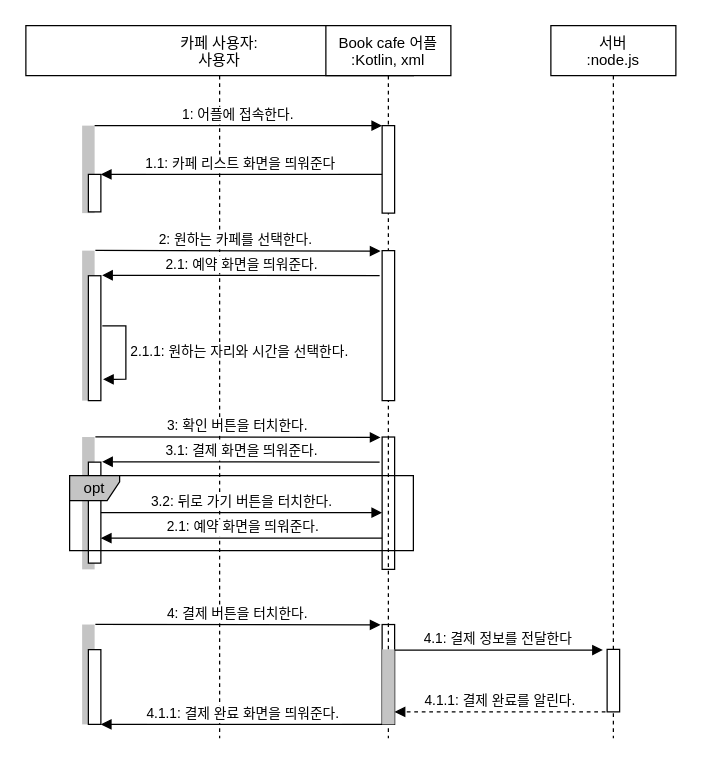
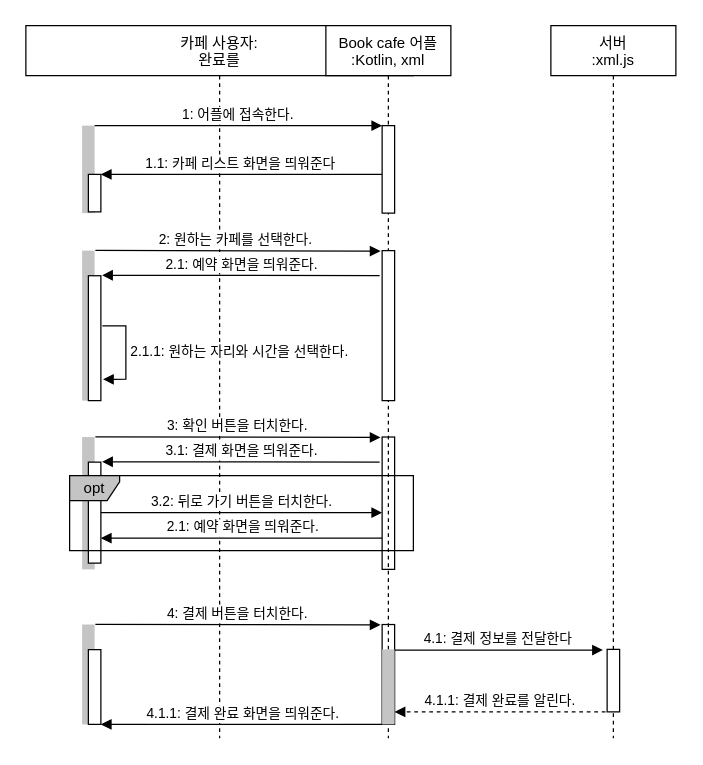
  <mxCell id="0" />
  <mxCell id="1" parent="0" />
- <mxCell id="2" value="카페 사용자:&#10;사용자" style="shape=umlLifeline;perimeter=lifelinePerimeter;container=1;collapsible=0;recursiveResize=0;rounded=0;shadow=0;strokeWidth=1;" parent="1" vertex="1"><mxGeometry x="20" y="20" width="310" height="570" as="geometry" /></mxCell>
+ <mxCell id="2" value="카페 사용자:&#10;완료를" style="shape=umlLifeline;perimeter=lifelinePerimeter;container=1;collapsible=0;recursiveResize=0;rounded=0;shadow=0;strokeWidth=1;" parent="1" vertex="1"><mxGeometry x="20" y="20" width="310" height="570" as="geometry" /></mxCell>
  <mxCell id="3" value="" style="points=[];perimeter=orthogonalPerimeter;rounded=0;shadow=0;strokeWidth=1;fillColor=#C4C4C4;strokeColor=none;" parent="2" vertex="1"><mxGeometry x="45" y="80" width="10" height="70" as="geometry" /></mxCell>
  <mxCell id="4" value="" style="points=[];perimeter=orthogonalPerimeter;rounded=0;shadow=0;strokeWidth=1;" parent="2" vertex="1"><mxGeometry x="50" y="119" width="10" height="30" as="geometry" /></mxCell>
  <mxCell id="5" value="" style="points=[];perimeter=orthogonalPerimeter;rounded=0;shadow=0;strokeWidth=1;fillColor=#C4C4C4;strokeColor=none;" vertex="1" parent="2"><mxGeometry x="45" y="180" width="10" height="120" as="geometry" /></mxCell>
  <mxCell id="6" value="" style="points=[];perimeter=orthogonalPerimeter;rounded=0;shadow=0;strokeWidth=1;" vertex="1" parent="2"><mxGeometry x="50" y="200.09" width="10" height="99.91" as="geometry" /></mxCell>
  <mxCell id="7" value="&lt;span style=&quot;text-align: center&quot;&gt;2.1.1: 원하는 자리와 시간을 선택한다.&amp;nbsp;&lt;/span&gt;" style="edgeStyle=orthogonalEdgeStyle;html=1;align=left;spacingLeft=2;endArrow=block;rounded=0;exitX=1.117;exitY=0.401;exitDx=0;exitDy=0;exitPerimeter=0;entryX=1.172;entryY=0.829;entryDx=0;entryDy=0;entryPerimeter=0;" edge="1" target="6" parent="2" source="6"><mxGeometry relative="1" as="geometry"><mxPoint x="50" y="240" as="sourcePoint" /><Array as="points"><mxPoint x="80" y="240" /><mxPoint x="80" y="283" /></Array><mxPoint x="61" y="304" as="targetPoint" /></mxGeometry></mxCell>
  <mxCell id="8" value="" style="points=[];perimeter=orthogonalPerimeter;rounded=0;shadow=0;strokeWidth=1;fillColor=#C4C4C4;strokeColor=none;" vertex="1" parent="2"><mxGeometry x="45" y="329.12" width="10" height="105.88" as="geometry" /></mxCell>
  <mxCell id="9" value="" style="points=[];perimeter=orthogonalPerimeter;rounded=0;shadow=0;strokeWidth=1;" vertex="1" parent="2"><mxGeometry x="50" y="349.21" width="10" height="80.79" as="geometry" /></mxCell>
  <mxCell id="10" value="" style="points=[];perimeter=orthogonalPerimeter;rounded=0;shadow=0;strokeWidth=1;" vertex="1" parent="2"><mxGeometry x="285" y="329.12" width="10" height="105.88" as="geometry" /></mxCell>
  <mxCell id="11" value="3.1: 결제 화면을 띄워준다." style="verticalAlign=bottom;endArrow=block;entryX=1.1;entryY=-0.004;shadow=0;strokeWidth=1;entryDx=0;entryDy=0;entryPerimeter=0;" edge="1" parent="2" target="9"><mxGeometry x="-0.009" relative="1" as="geometry"><mxPoint x="283" y="349.12" as="sourcePoint" /><mxPoint x="55" y="349.21" as="targetPoint" /><mxPoint as="offset" /></mxGeometry></mxCell>
  <mxCell id="12" value="3: 확인 버튼을 터치한다." style="verticalAlign=bottom;endArrow=block;shadow=0;strokeWidth=1;exitX=1.061;exitY=-0.001;exitDx=0;exitDy=0;exitPerimeter=0;entryX=-0.128;entryY=0.003;entryDx=0;entryDy=0;entryPerimeter=0;" edge="1" parent="2" source="8" target="10"><mxGeometry relative="1" as="geometry"><mxPoint x="115" y="338.21" as="sourcePoint" /><mxPoint x="290" y="339.21" as="targetPoint" /></mxGeometry></mxCell>
  <mxCell id="13" value="" style="points=[];perimeter=orthogonalPerimeter;rounded=0;shadow=0;strokeWidth=1;fillColor=#C4C4C4;strokeColor=none;" vertex="1" parent="2"><mxGeometry x="45" y="479.12" width="10" height="79.88" as="geometry" /></mxCell>
  <mxCell id="14" value="" style="points=[];perimeter=orthogonalPerimeter;rounded=0;shadow=0;strokeWidth=1;" vertex="1" parent="2"><mxGeometry x="50" y="499.21" width="10" height="59.79" as="geometry" /></mxCell>
  <mxCell id="15" value="" style="points=[];perimeter=orthogonalPerimeter;rounded=0;shadow=0;strokeWidth=1;" vertex="1" parent="2"><mxGeometry x="285" y="479.12" width="10" height="79.88" as="geometry" /></mxCell>
  <mxCell id="16" value="4: 결제 버튼을 터치한다." style="verticalAlign=bottom;endArrow=block;shadow=0;strokeWidth=1;exitX=1.061;exitY=-0.001;exitDx=0;exitDy=0;exitPerimeter=0;entryX=-0.128;entryY=0.003;entryDx=0;entryDy=0;entryPerimeter=0;" edge="1" parent="2" source="13" target="15"><mxGeometry relative="1" as="geometry"><mxPoint x="115" y="488.21" as="sourcePoint" /><mxPoint x="290" y="489.21" as="targetPoint" /></mxGeometry></mxCell>
  <mxCell id="17" value="4.1.1: 결제 완료 화면을 띄워준다." style="verticalAlign=bottom;endArrow=block;shadow=0;strokeWidth=1;" edge="1" parent="2" source="15" target="14"><mxGeometry x="-0.009" relative="1" as="geometry"><mxPoint x="285.0" y="559.0" as="sourcePoint" /><mxPoint x="63" y="559.011" as="targetPoint" /><mxPoint as="offset" /><Array as="points"><mxPoint x="180" y="559" /></Array></mxGeometry></mxCell>
  <mxCell id="18" value="opt" style="shape=umlFrame;whiteSpace=wrap;html=1;fillColor=#C4C4C4;width=40;height=20;" vertex="1" parent="2"><mxGeometry x="35" y="360" width="275" height="60" as="geometry" /></mxCell>
  <mxCell id="19" value="3.2: 뒤로 가기 버튼을 터치한다." style="verticalAlign=bottom;endArrow=block;shadow=0;strokeWidth=1;" edge="1" parent="2" source="9" target="10"><mxGeometry relative="1" as="geometry"><mxPoint x="65.61" y="339.014" as="sourcePoint" /><mxPoint x="293.72" y="339.438" as="targetPoint" /></mxGeometry></mxCell>
  <mxCell id="20" value="2.1: 예약 화면을 띄워준다." style="verticalAlign=bottom;endArrow=block;shadow=0;strokeWidth=1;" edge="1" parent="2" source="10" target="9"><mxGeometry x="-0.009" relative="1" as="geometry"><mxPoint x="293" y="359.12" as="sourcePoint" /><mxPoint x="71.0" y="358.887" as="targetPoint" /><mxPoint as="offset" /><Array as="points"><mxPoint x="260" y="410" /><mxPoint x="190" y="410" /></Array></mxGeometry></mxCell>
  <mxCell id="21" value="Book cafe 어플&#10;:Kotlin, xml" style="shape=umlLifeline;perimeter=lifelinePerimeter;container=1;collapsible=0;recursiveResize=0;rounded=0;shadow=0;strokeWidth=1;" parent="1" vertex="1"><mxGeometry x="260" y="20" width="100" height="570" as="geometry" /></mxCell>
  <mxCell id="22" value="" style="points=[];perimeter=orthogonalPerimeter;rounded=0;shadow=0;strokeWidth=1;" parent="21" vertex="1"><mxGeometry x="45" y="80" width="10" height="70" as="geometry" /></mxCell>
  <mxCell id="23" value="" style="points=[];perimeter=orthogonalPerimeter;rounded=0;shadow=0;strokeWidth=1;" vertex="1" parent="21"><mxGeometry x="45" y="180" width="10" height="120" as="geometry" /></mxCell>
  <mxCell id="24" value="" style="points=[];perimeter=orthogonalPerimeter;rounded=0;shadow=0;strokeWidth=1;fillColor=#C4C4C4;strokeColor=none;" vertex="1" parent="21"><mxGeometry x="45" y="499" width="10" height="60" as="geometry" /></mxCell>
  <mxCell id="25" value="1: 어플에 접속한다." style="verticalAlign=bottom;endArrow=block;entryX=0;entryY=0;shadow=0;strokeWidth=1;" parent="1" source="3" target="22" edge="1"><mxGeometry relative="1" as="geometry"><mxPoint x="235" y="100" as="sourcePoint" /></mxGeometry></mxCell>
  <mxCell id="26" value="1.1: 카페 리스트 화면을 띄워준다" style="verticalAlign=bottom;endArrow=block;entryX=1;entryY=0;shadow=0;strokeWidth=1;" parent="1" source="22" target="4" edge="1"><mxGeometry relative="1" as="geometry"><mxPoint x="200" y="140" as="sourcePoint" /></mxGeometry></mxCell>
- <mxCell id="27" value="서버&#10;:node.js" style="shape=umlLifeline;perimeter=lifelinePerimeter;container=1;collapsible=0;recursiveResize=0;rounded=0;shadow=0;strokeWidth=1;" vertex="1" parent="1"><mxGeometry x="440" y="20" width="100" height="570" as="geometry" /></mxCell>
+ <mxCell id="27" value="서버&#10;:xml.js" style="shape=umlLifeline;perimeter=lifelinePerimeter;container=1;collapsible=0;recursiveResize=0;rounded=0;shadow=0;strokeWidth=1;" vertex="1" parent="1"><mxGeometry x="440" y="20" width="100" height="570" as="geometry" /></mxCell>
  <mxCell id="28" value="" style="points=[];perimeter=orthogonalPerimeter;rounded=0;shadow=0;strokeWidth=1;" vertex="1" parent="27"><mxGeometry x="45" y="499" width="10" height="50" as="geometry" /></mxCell>
  <mxCell id="29" value="2.1: 예약 화면을 띄워준다." style="verticalAlign=bottom;endArrow=block;entryX=1.1;entryY=-0.004;shadow=0;strokeWidth=1;entryDx=0;entryDy=0;entryPerimeter=0;" edge="1" parent="1" target="6"><mxGeometry x="-0.009" relative="1" as="geometry"><mxPoint x="303" y="220" as="sourcePoint" /><mxPoint x="75" y="220.09" as="targetPoint" /><mxPoint as="offset" /></mxGeometry></mxCell>
  <mxCell id="30" value="2: 원하는 카페를 선택한다. " style="verticalAlign=bottom;endArrow=block;shadow=0;strokeWidth=1;exitX=1.061;exitY=-0.001;exitDx=0;exitDy=0;exitPerimeter=0;entryX=-0.128;entryY=0.003;entryDx=0;entryDy=0;entryPerimeter=0;" edge="1" parent="1" source="5" target="23"><mxGeometry relative="1" as="geometry"><mxPoint x="135" y="209.09" as="sourcePoint" /><mxPoint x="310" y="210.09" as="targetPoint" /></mxGeometry></mxCell>
  <mxCell id="31" value="4.1: 결제 정보를 전달한다" style="verticalAlign=bottom;endArrow=block;entryX=-0.338;entryY=0.011;shadow=0;strokeWidth=1;entryDx=0;entryDy=0;entryPerimeter=0;" edge="1" parent="1" source="15" target="28"><mxGeometry x="-0.009" relative="1" as="geometry"><mxPoint x="342" y="519.12" as="sourcePoint" /><mxPoint x="120" y="518.81" as="targetPoint" /><mxPoint as="offset" /></mxGeometry></mxCell>
  <mxCell id="32" value="4.1.1: 결제 완료를 알린다." style="verticalAlign=bottom;endArrow=block;shadow=0;strokeWidth=1;exitX=-0.129;exitY=1;exitDx=0;exitDy=0;exitPerimeter=0;dashed=1;" edge="1" parent="1" source="28" target="15"><mxGeometry x="-0.009" relative="1" as="geometry"><mxPoint x="326.79" y="529.28" as="sourcePoint" /><mxPoint x="491.62" y="529.55" as="targetPoint" /><mxPoint as="offset" /></mxGeometry></mxCell>
